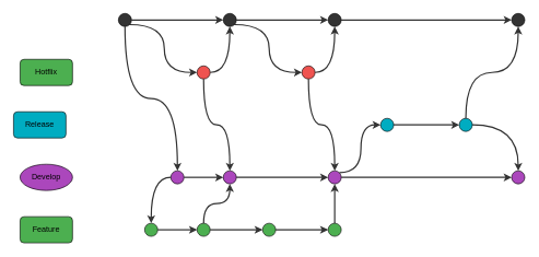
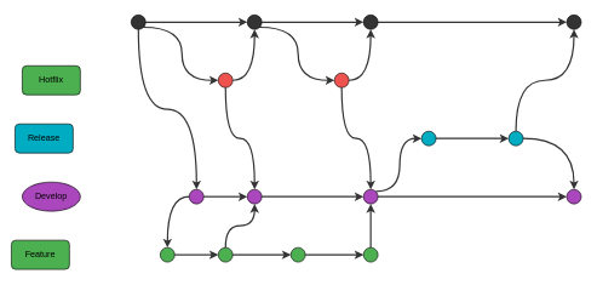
  <mxCell id="0" />
  <mxCell id="1" parent="0" />
  <mxCell id="2" value="Hotflix" style="rounded=1;whiteSpace=wrap;html=1;fillColor=#4caf50;" vertex="1" parent="1"><mxGeometry x="30" y="90" width="80" height="40" as="geometry" /></mxCell>
  <mxCell id="3" value="Release" style="rounded=1;whiteSpace=wrap;html=1;fillColor=#00ACC1;" vertex="1" parent="1"><mxGeometry x="20" y="170" width="80" height="40" as="geometry" /></mxCell>
  <mxCell id="4" value="Develop" style="ellipse;whiteSpace=wrap;html=1;fillColor=#AB47BC;" vertex="1" parent="1"><mxGeometry x="30" y="250" width="80" height="40" as="geometry" /></mxCell>
- <mxCell id="5" value="Feature" style="rounded=1;whiteSpace=wrap;html=1;fillColor=#4CAF50;" vertex="1" parent="1"><mxGeometry x="30" y="330" width="80" height="40" as="geometry" /></mxCell>
+ <mxCell id="5" value="Feature" style="rounded=1;whiteSpace=wrap;html=1;fillColor=#4CAF50;" vertex="1" parent="1"><mxGeometry x="15" y="330" width="80" height="40" as="geometry" /></mxCell>
  <mxCell id="6" style="edgeStyle=orthogonalEdgeStyle;curved=1;orthogonalLoop=1;jettySize=auto;html=1;exitX=1;exitY=1;exitDx=0;exitDy=0;entryX=0;entryY=0.5;entryDx=0;entryDy=0;strokeColor=#333333;strokeWidth=2;" edge="1" parent="1" source="9" target="21"><mxGeometry relative="1" as="geometry" /></mxCell>
  <mxCell id="7" style="edgeStyle=orthogonalEdgeStyle;curved=1;orthogonalLoop=1;jettySize=auto;html=1;strokeColor=#333333;strokeWidth=2;" edge="1" parent="1" source="9" target="12"><mxGeometry relative="1" as="geometry" /></mxCell>
  <mxCell id="8" style="edgeStyle=orthogonalEdgeStyle;curved=1;orthogonalLoop=1;jettySize=auto;html=1;entryX=0.5;entryY=0;entryDx=0;entryDy=0;strokeColor=#333333;strokeWidth=2;exitX=0.5;exitY=1;exitDx=0;exitDy=0;" edge="1" parent="1" source="9" target="18"><mxGeometry relative="1" as="geometry" /></mxCell>
  <mxCell id="9" value="" style="ellipse;whiteSpace=wrap;html=1;aspect=fixed;fillColor=#333333;" vertex="1" parent="1"><mxGeometry x="180" y="20" width="20" height="20" as="geometry" /></mxCell>
  <mxCell id="10" style="edgeStyle=orthogonalEdgeStyle;curved=1;orthogonalLoop=1;jettySize=auto;html=1;entryX=0;entryY=0.5;entryDx=0;entryDy=0;strokeColor=#333333;strokeWidth=2;" edge="1" parent="1" source="12" target="14"><mxGeometry relative="1" as="geometry" /></mxCell>
  <mxCell id="11" style="edgeStyle=orthogonalEdgeStyle;curved=1;orthogonalLoop=1;jettySize=auto;html=1;exitX=1;exitY=1;exitDx=0;exitDy=0;entryX=0;entryY=0.5;entryDx=0;entryDy=0;strokeColor=#333333;strokeWidth=2;" edge="1" parent="1" source="12" target="24"><mxGeometry relative="1" as="geometry" /></mxCell>
  <mxCell id="12" value="" style="ellipse;whiteSpace=wrap;html=1;aspect=fixed;fillColor=#333333;" vertex="1" parent="1"><mxGeometry x="340" y="20" width="20" height="20" as="geometry" /></mxCell>
  <mxCell id="13" style="edgeStyle=orthogonalEdgeStyle;curved=1;orthogonalLoop=1;jettySize=auto;html=1;entryX=0;entryY=0.5;entryDx=0;entryDy=0;strokeColor=#333333;strokeWidth=2;" edge="1" parent="1" source="14" target="15"><mxGeometry relative="1" as="geometry" /></mxCell>
  <mxCell id="14" value="" style="ellipse;whiteSpace=wrap;html=1;aspect=fixed;fillColor=#333333;" vertex="1" parent="1"><mxGeometry x="500" y="20" width="20" height="20" as="geometry" /></mxCell>
  <mxCell id="15" value="" style="ellipse;whiteSpace=wrap;html=1;aspect=fixed;fillColor=#333333;" vertex="1" parent="1"><mxGeometry x="780" y="20" width="20" height="20" as="geometry" /></mxCell>
  <mxCell id="16" style="edgeStyle=orthogonalEdgeStyle;curved=1;orthogonalLoop=1;jettySize=auto;html=1;entryX=0;entryY=0.5;entryDx=0;entryDy=0;strokeColor=#333333;strokeWidth=2;" edge="1" parent="1" source="18" target="26"><mxGeometry relative="1" as="geometry" /></mxCell>
  <mxCell id="17" style="edgeStyle=orthogonalEdgeStyle;curved=1;orthogonalLoop=1;jettySize=auto;html=1;strokeColor=#333333;strokeWidth=2;" edge="1" parent="1" source="18" target="31"><mxGeometry relative="1" as="geometry" /></mxCell>
  <mxCell id="18" value="" style="ellipse;whiteSpace=wrap;html=1;aspect=fixed;fillColor=#AB47BC;" vertex="1" parent="1"><mxGeometry x="260" y="260" width="20" height="20" as="geometry" /></mxCell>
  <mxCell id="19" style="edgeStyle=orthogonalEdgeStyle;curved=1;orthogonalLoop=1;jettySize=auto;html=1;entryX=0.5;entryY=1;entryDx=0;entryDy=0;strokeColor=#333333;strokeWidth=2;" edge="1" parent="1" source="21" target="12"><mxGeometry relative="1" as="geometry" /></mxCell>
  <mxCell id="20" style="edgeStyle=orthogonalEdgeStyle;curved=1;orthogonalLoop=1;jettySize=auto;html=1;strokeColor=#333333;strokeWidth=2;exitX=0.5;exitY=1;exitDx=0;exitDy=0;" edge="1" parent="1" source="21" target="26"><mxGeometry relative="1" as="geometry" /></mxCell>
  <mxCell id="21" value="" style="ellipse;whiteSpace=wrap;html=1;aspect=fixed;fillColor=#EF5350;" vertex="1" parent="1"><mxGeometry x="300" y="100" width="20" height="20" as="geometry" /></mxCell>
  <mxCell id="22" style="edgeStyle=orthogonalEdgeStyle;curved=1;orthogonalLoop=1;jettySize=auto;html=1;exitX=1;exitY=0.5;exitDx=0;exitDy=0;entryX=0.5;entryY=1;entryDx=0;entryDy=0;strokeColor=#333333;strokeWidth=2;" edge="1" parent="1" source="24" target="14"><mxGeometry relative="1" as="geometry" /></mxCell>
  <mxCell id="23" style="edgeStyle=orthogonalEdgeStyle;curved=1;orthogonalLoop=1;jettySize=auto;html=1;entryX=0.5;entryY=0;entryDx=0;entryDy=0;strokeColor=#333333;strokeWidth=2;exitX=0.5;exitY=1;exitDx=0;exitDy=0;" edge="1" parent="1" source="24" target="29"><mxGeometry relative="1" as="geometry" /></mxCell>
  <mxCell id="24" value="" style="ellipse;whiteSpace=wrap;html=1;aspect=fixed;fillColor=#EF5350;" vertex="1" parent="1"><mxGeometry x="460" y="100" width="20" height="20" as="geometry" /></mxCell>
  <mxCell id="25" style="edgeStyle=orthogonalEdgeStyle;curved=1;orthogonalLoop=1;jettySize=auto;html=1;entryX=0;entryY=0.5;entryDx=0;entryDy=0;strokeColor=#333333;strokeWidth=2;" edge="1" parent="1" source="26" target="29"><mxGeometry relative="1" as="geometry" /></mxCell>
  <mxCell id="26" value="" style="ellipse;whiteSpace=wrap;html=1;aspect=fixed;fillColor=#AB47BC;" vertex="1" parent="1"><mxGeometry x="340" y="260" width="20" height="20" as="geometry" /></mxCell>
  <mxCell id="27" style="edgeStyle=orthogonalEdgeStyle;curved=1;orthogonalLoop=1;jettySize=auto;html=1;entryX=0;entryY=0.5;entryDx=0;entryDy=0;strokeColor=#333333;strokeWidth=2;" edge="1" parent="1" source="29" target="39"><mxGeometry relative="1" as="geometry" /></mxCell>
  <mxCell id="28" style="edgeStyle=orthogonalEdgeStyle;curved=1;orthogonalLoop=1;jettySize=auto;html=1;exitX=1;exitY=0;exitDx=0;exitDy=0;entryX=0;entryY=0.5;entryDx=0;entryDy=0;strokeColor=#333333;strokeWidth=2;" edge="1" parent="1" source="29" target="41"><mxGeometry relative="1" as="geometry" /></mxCell>
  <mxCell id="29" value="" style="ellipse;whiteSpace=wrap;html=1;aspect=fixed;fillColor=#AB47BC;" vertex="1" parent="1"><mxGeometry x="500" y="260" width="20" height="20" as="geometry" /></mxCell>
  <mxCell id="30" style="edgeStyle=orthogonalEdgeStyle;curved=1;orthogonalLoop=1;jettySize=auto;html=1;entryX=0;entryY=0.5;entryDx=0;entryDy=0;strokeColor=#333333;strokeWidth=2;" edge="1" parent="1" source="31" target="34"><mxGeometry relative="1" as="geometry" /></mxCell>
  <mxCell id="31" value="" style="ellipse;whiteSpace=wrap;html=1;aspect=fixed;fillColor=#4CAF50;" vertex="1" parent="1"><mxGeometry x="220" y="340" width="20" height="20" as="geometry" /></mxCell>
  <mxCell id="32" style="edgeStyle=orthogonalEdgeStyle;curved=1;orthogonalLoop=1;jettySize=auto;html=1;exitX=0.5;exitY=0;exitDx=0;exitDy=0;entryX=0.5;entryY=1;entryDx=0;entryDy=0;strokeColor=#333333;strokeWidth=2;" edge="1" parent="1" source="34" target="26"><mxGeometry relative="1" as="geometry" /></mxCell>
  <mxCell id="33" style="edgeStyle=orthogonalEdgeStyle;curved=1;orthogonalLoop=1;jettySize=auto;html=1;exitX=1;exitY=0.5;exitDx=0;exitDy=0;entryX=0;entryY=0.5;entryDx=0;entryDy=0;strokeColor=#333333;strokeWidth=2;" edge="1" parent="1" source="34" target="36"><mxGeometry relative="1" as="geometry" /></mxCell>
  <mxCell id="34" value="" style="ellipse;whiteSpace=wrap;html=1;aspect=fixed;fillColor=#4CAF50;" vertex="1" parent="1"><mxGeometry x="300" y="340" width="20" height="20" as="geometry" /></mxCell>
  <mxCell id="35" style="edgeStyle=orthogonalEdgeStyle;curved=1;orthogonalLoop=1;jettySize=auto;html=1;entryX=0;entryY=0.5;entryDx=0;entryDy=0;strokeColor=#333333;strokeWidth=2;" edge="1" parent="1" source="36" target="38"><mxGeometry relative="1" as="geometry" /></mxCell>
  <mxCell id="36" value="" style="ellipse;whiteSpace=wrap;html=1;aspect=fixed;fillColor=#4CAF50;" vertex="1" parent="1"><mxGeometry x="400" y="340" width="20" height="20" as="geometry" /></mxCell>
  <mxCell id="37" style="edgeStyle=orthogonalEdgeStyle;curved=1;orthogonalLoop=1;jettySize=auto;html=1;entryX=0.5;entryY=1;entryDx=0;entryDy=0;strokeColor=#333333;strokeWidth=2;" edge="1" parent="1" source="38" target="29"><mxGeometry relative="1" as="geometry" /></mxCell>
  <mxCell id="38" value="" style="ellipse;whiteSpace=wrap;html=1;aspect=fixed;fillColor=#4CAF50;" vertex="1" parent="1"><mxGeometry x="500" y="340" width="20" height="20" as="geometry" /></mxCell>
  <mxCell id="39" value="" style="ellipse;whiteSpace=wrap;html=1;aspect=fixed;fillColor=#AB47BC;" vertex="1" parent="1"><mxGeometry x="780" y="260" width="20" height="20" as="geometry" /></mxCell>
  <mxCell id="40" style="edgeStyle=orthogonalEdgeStyle;curved=1;orthogonalLoop=1;jettySize=auto;html=1;entryX=0;entryY=0.5;entryDx=0;entryDy=0;strokeColor=#333333;strokeWidth=2;" edge="1" parent="1" source="41" target="44"><mxGeometry relative="1" as="geometry" /></mxCell>
  <mxCell id="41" value="" style="ellipse;whiteSpace=wrap;html=1;aspect=fixed;fillColor=#00ACC1;" vertex="1" parent="1"><mxGeometry x="580" y="180" width="20" height="20" as="geometry" /></mxCell>
  <mxCell id="42" style="edgeStyle=orthogonalEdgeStyle;curved=1;orthogonalLoop=1;jettySize=auto;html=1;entryX=0.5;entryY=0;entryDx=0;entryDy=0;strokeColor=#333333;strokeWidth=2;" edge="1" parent="1" source="44" target="39"><mxGeometry relative="1" as="geometry" /></mxCell>
  <mxCell id="43" style="edgeStyle=orthogonalEdgeStyle;curved=1;orthogonalLoop=1;jettySize=auto;html=1;exitX=0.5;exitY=0;exitDx=0;exitDy=0;entryX=0.5;entryY=1;entryDx=0;entryDy=0;strokeColor=#333333;strokeWidth=2;" edge="1" parent="1" source="44" target="15"><mxGeometry relative="1" as="geometry" /></mxCell>
  <mxCell id="44" value="" style="ellipse;whiteSpace=wrap;html=1;aspect=fixed;fillColor=#00ACC1;" vertex="1" parent="1"><mxGeometry x="700" y="180" width="20" height="20" as="geometry" /></mxCell>
